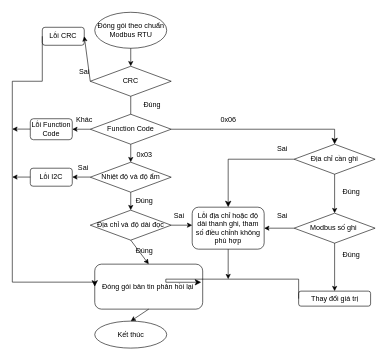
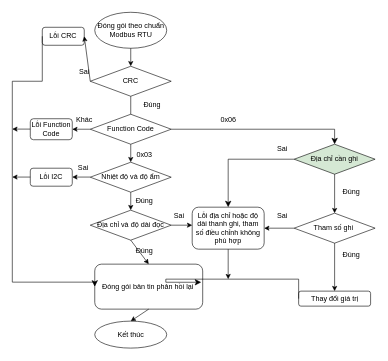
  <mxCell id="0" />
  <mxCell id="1" parent="0" />
  <mxCell id="2" value="Đóng gói theo chuẩn Modbus RTU" style="ellipse;whiteSpace=wrap;html=1;" vertex="1" parent="1"><mxGeometry x="157.5" y="20" width="120" height="60" as="geometry" /></mxCell>
  <mxCell id="3" value="CRC" style="rhombus;whiteSpace=wrap;html=1;" vertex="1" parent="1"><mxGeometry x="150" y="110" width="135" height="50" as="geometry" /></mxCell>
  <mxCell id="4" value="" style="edgeStyle=none;orthogonalLoop=1;jettySize=auto;html=1;rounded=0;exitX=0.5;exitY=1;exitDx=0;exitDy=0;entryX=0.5;entryY=0;entryDx=0;entryDy=0;" edge="1" parent="1" source="2" target="3"><mxGeometry width="100" relative="1" as="geometry"><mxPoint x="197.5" y="90" as="sourcePoint" /><mxPoint x="297.5" y="90" as="targetPoint" /><Array as="points" /></mxGeometry></mxCell>
  <mxCell id="5" value="Function Code" style="rhombus;whiteSpace=wrap;html=1;" vertex="1" parent="1"><mxGeometry x="150" y="190" width="135" height="50" as="geometry" /></mxCell>
  <mxCell id="6" value="" style="edgeStyle=none;orthogonalLoop=1;jettySize=auto;html=1;rounded=0;exitX=0.5;exitY=1;exitDx=0;exitDy=0;entryX=0.5;entryY=0;entryDx=0;entryDy=0;endArrow=none;" edge="1" parent="1" source="3" target="5"><mxGeometry width="100" relative="1" as="geometry"><mxPoint x="187.5" y="170" as="sourcePoint" /><mxPoint x="287.5" y="170" as="targetPoint" /><Array as="points" /></mxGeometry></mxCell>
  <mxCell id="7" value="Nhiệt độ và độ ẩm" style="rhombus;whiteSpace=wrap;html=1;" vertex="1" parent="1"><mxGeometry x="150" y="270" width="135" height="50" as="geometry" /></mxCell>
  <mxCell id="8" value="Địa chỉ và độ dài đọc" style="rhombus;whiteSpace=wrap;html=1;" vertex="1" parent="1"><mxGeometry x="150" y="350" width="135" height="50" as="geometry" /></mxCell>
  <mxCell id="9" value="Đóng gói bản tin phản hồi lại&amp;nbsp;" style="rounded=1;whiteSpace=wrap;html=1;" vertex="1" parent="1"><mxGeometry x="157.5" y="440" width="180" height="75" as="geometry" /></mxCell>
  <mxCell id="10" value="Kết thúc" style="ellipse;whiteSpace=wrap;html=1;" vertex="1" parent="1"><mxGeometry x="157.5" y="535" width="120" height="45" as="geometry" /></mxCell>
  <mxCell id="11" value="" style="edgeStyle=none;orthogonalLoop=1;jettySize=auto;html=1;rounded=0;entryX=0.5;entryY=0;entryDx=0;entryDy=0;" edge="1" parent="1" target="7"><mxGeometry width="100" relative="1" as="geometry"><mxPoint x="217.5" y="240" as="sourcePoint" /><mxPoint x="277.5" y="240" as="targetPoint" /><Array as="points" /></mxGeometry></mxCell>
  <mxCell id="12" value="" style="edgeStyle=none;orthogonalLoop=1;jettySize=auto;html=1;rounded=0;exitX=0.5;exitY=1;exitDx=0;exitDy=0;entryX=0.5;entryY=0;entryDx=0;entryDy=0;" edge="1" parent="1" source="7" target="8"><mxGeometry width="100" relative="1" as="geometry"><mxPoint x="187.5" y="320" as="sourcePoint" /><mxPoint x="287.5" y="320" as="targetPoint" /><Array as="points" /></mxGeometry></mxCell>
  <mxCell id="13" value="" style="edgeStyle=none;orthogonalLoop=1;jettySize=auto;html=1;rounded=0;exitX=0.5;exitY=1;exitDx=0;exitDy=0;entryX=0.5;entryY=0;entryDx=0;entryDy=0;" edge="1" parent="1" source="8" target="9"><mxGeometry width="100" relative="1" as="geometry"><mxPoint x="197.5" y="430" as="sourcePoint" /><mxPoint x="297.5" y="430" as="targetPoint" /><Array as="points" /></mxGeometry></mxCell>
  <mxCell id="14" value="" style="edgeStyle=none;orthogonalLoop=1;jettySize=auto;html=1;rounded=0;exitX=0.5;exitY=1;exitDx=0;exitDy=0;entryX=0.5;entryY=0;entryDx=0;entryDy=0;" edge="1" parent="1" source="9" target="10"><mxGeometry width="100" relative="1" as="geometry"><mxPoint x="187.5" y="510" as="sourcePoint" /><mxPoint x="287.5" y="510" as="targetPoint" /><Array as="points" /></mxGeometry></mxCell>
- <mxCell id="15" value="Địa chỉ cần ghi" style="rhombus;whiteSpace=wrap;html=1;" vertex="1" parent="1"><mxGeometry x="490" y="240" width="135" height="50" as="geometry" /></mxCell>
- <mxCell id="16" value="Modbus số ghi&amp;nbsp;" style="rhombus;whiteSpace=wrap;html=1;" vertex="1" parent="1"><mxGeometry x="490" y="355" width="135" height="50" as="geometry" /></mxCell>
+ <mxCell id="15" value="Địa chỉ cần ghi" style="rhombus;whiteSpace=wrap;html=1;fillColor=#d5e8d4;" vertex="1" parent="1"><mxGeometry x="490" y="240" width="135" height="50" as="geometry" /></mxCell>
+ <mxCell id="16" value="Tham số ghi&amp;nbsp;" style="rhombus;whiteSpace=wrap;html=1;" vertex="1" parent="1"><mxGeometry x="490" y="355" width="135" height="50" as="geometry" /></mxCell>
  <mxCell id="17" value="Thay đổi giá trị" style="rounded=1;whiteSpace=wrap;html=1;" vertex="1" parent="1"><mxGeometry x="497.5" y="485" width="120" height="25" as="geometry" /></mxCell>
  <mxCell id="18" value="Lỗi CRC" style="rounded=1;whiteSpace=wrap;html=1;" vertex="1" parent="1"><mxGeometry x="70" y="45" width="70" height="30" as="geometry" /></mxCell>
  <mxCell id="19" value="" style="edgeStyle=segmentEdgeStyle;endArrow=classic;html=1;curved=0;rounded=0;endSize=8;startSize=8;sourcePerimeterSpacing=0;targetPerimeterSpacing=0;exitX=0;exitY=0.5;exitDx=0;exitDy=0;entryX=0;entryY=0.5;entryDx=0;entryDy=0;" edge="1" parent="1" source="18" target="9"><mxGeometry width="100" relative="1" as="geometry"><mxPoint x="50" y="375" as="sourcePoint" /><mxPoint x="150" y="415" as="targetPoint" /><Array as="points"><mxPoint x="20" y="135" /><mxPoint x="20" y="470" /></Array></mxGeometry></mxCell>
  <mxCell id="20" value="Lỗi Function Code" style="rounded=1;whiteSpace=wrap;html=1;" vertex="1" parent="1"><mxGeometry x="50" y="197.5" width="70" height="35" as="geometry" /></mxCell>
  <mxCell id="21" value="" style="edgeStyle=none;orthogonalLoop=1;jettySize=auto;html=1;rounded=0;exitX=0;exitY=0.5;exitDx=0;exitDy=0;entryX=1;entryY=0.5;entryDx=0;entryDy=0;" edge="1" parent="1" source="3" target="18"><mxGeometry width="100" relative="1" as="geometry"><mxPoint x="90" y="145" as="sourcePoint" /><mxPoint x="70" y="175" as="targetPoint" /><Array as="points" /></mxGeometry></mxCell>
  <mxCell id="22" value="Lỗi I2C" style="rounded=1;whiteSpace=wrap;html=1;" vertex="1" parent="1"><mxGeometry x="50" y="280" width="70" height="30" as="geometry" /></mxCell>
  <mxCell id="23" value="Lỗi địa chỉ hoặc độ dài thanh ghi, tham số điều chỉnh không phù hợp" style="rounded=1;whiteSpace=wrap;html=1;" vertex="1" parent="1"><mxGeometry x="320" y="345" width="120" height="70" as="geometry" /></mxCell>
  <mxCell id="24" value="" style="edgeStyle=none;orthogonalLoop=1;jettySize=auto;html=1;rounded=0;entryX=1;entryY=0.5;entryDx=0;entryDy=0;exitX=0;exitY=0.5;exitDx=0;exitDy=0;" edge="1" parent="1" source="5" target="20"><mxGeometry width="100" relative="1" as="geometry"><mxPoint x="90" y="175" as="sourcePoint" /><mxPoint x="190" y="175" as="targetPoint" /><Array as="points" /></mxGeometry></mxCell>
  <mxCell id="25" value="" style="edgeStyle=none;orthogonalLoop=1;jettySize=auto;html=1;rounded=0;entryX=1;entryY=0.5;entryDx=0;entryDy=0;exitX=0;exitY=0.5;exitDx=0;exitDy=0;" edge="1" parent="1"><mxGeometry width="100" relative="1" as="geometry"><mxPoint x="50" y="214.78" as="sourcePoint" /><mxPoint x="20" y="214.78" as="targetPoint" /><Array as="points" /></mxGeometry></mxCell>
  <mxCell id="26" value="" style="edgeStyle=none;orthogonalLoop=1;jettySize=auto;html=1;rounded=0;entryX=1;entryY=0.5;entryDx=0;entryDy=0;exitX=0;exitY=0.5;exitDx=0;exitDy=0;" edge="1" parent="1"><mxGeometry width="100" relative="1" as="geometry"><mxPoint x="150" y="294.78" as="sourcePoint" /><mxPoint x="120" y="294.78" as="targetPoint" /><Array as="points" /></mxGeometry></mxCell>
  <mxCell id="27" value="" style="edgeStyle=none;orthogonalLoop=1;jettySize=auto;html=1;rounded=0;entryX=1;entryY=0.5;entryDx=0;entryDy=0;exitX=0;exitY=0.5;exitDx=0;exitDy=0;" edge="1" parent="1"><mxGeometry width="100" relative="1" as="geometry"><mxPoint x="50" y="294.78" as="sourcePoint" /><mxPoint x="20" y="294.78" as="targetPoint" /><Array as="points" /></mxGeometry></mxCell>
  <mxCell id="28" value="" style="edgeStyle=none;orthogonalLoop=1;jettySize=auto;html=1;rounded=0;exitX=0.5;exitY=1;exitDx=0;exitDy=0;entryX=0.5;entryY=0;entryDx=0;entryDy=0;" edge="1" parent="1" source="15" target="16"><mxGeometry width="100" relative="1" as="geometry"><mxPoint x="470" y="305" as="sourcePoint" /><mxPoint x="560" y="315" as="targetPoint" /><Array as="points" /></mxGeometry></mxCell>
  <mxCell id="29" value="" style="edgeStyle=none;orthogonalLoop=1;jettySize=auto;html=1;rounded=0;entryX=0.5;entryY=0;entryDx=0;entryDy=0;exitX=0.5;exitY=1;exitDx=0;exitDy=0;" edge="1" parent="1" source="16" target="17"><mxGeometry width="100" relative="1" as="geometry"><mxPoint x="460" y="375" as="sourcePoint" /><mxPoint x="560" y="375" as="targetPoint" /><Array as="points" /></mxGeometry></mxCell>
  <mxCell id="30" value="" style="edgeStyle=segmentEdgeStyle;endArrow=classic;html=1;curved=0;rounded=0;endSize=8;startSize=8;sourcePerimeterSpacing=0;targetPerimeterSpacing=0;exitX=0;exitY=0.5;exitDx=0;exitDy=0;entryX=0.986;entryY=0.403;entryDx=0;entryDy=0;entryPerimeter=0;" edge="1" parent="1" source="17" target="9"><mxGeometry width="100" relative="1" as="geometry"><mxPoint x="460" y="565" as="sourcePoint" /><mxPoint x="560" y="605" as="targetPoint" /><Array as="points"><mxPoint x="497" y="465" /><mxPoint x="276" y="465" /></Array></mxGeometry></mxCell>
  <mxCell id="31" value="" style="edgeStyle=none;orthogonalLoop=1;jettySize=auto;html=1;rounded=0;exitX=1;exitY=0.5;exitDx=0;exitDy=0;entryX=0;entryY=0.429;entryDx=0;entryDy=0;entryPerimeter=0;" edge="1" parent="1" source="8" target="23"><mxGeometry width="100" relative="1" as="geometry"><mxPoint x="280" y="325" as="sourcePoint" /><mxPoint x="380" y="325" as="targetPoint" /><Array as="points" /></mxGeometry></mxCell>
  <mxCell id="32" value="" style="edgeStyle=segmentEdgeStyle;endArrow=classic;html=1;curved=0;rounded=0;endSize=8;startSize=8;sourcePerimeterSpacing=0;targetPerimeterSpacing=0;entryX=0.5;entryY=0;entryDx=0;entryDy=0;exitX=0;exitY=0.5;exitDx=0;exitDy=0;" edge="1" parent="1" source="15" target="23"><mxGeometry width="100" relative="1" as="geometry"><mxPoint x="360" y="255" as="sourcePoint" /><mxPoint x="460" y="295" as="targetPoint" /><Array as="points"><mxPoint x="380" y="265" /></Array></mxGeometry></mxCell>
  <mxCell id="33" value="Sai" style="text;html=1;align=center;verticalAlign=middle;resizable=0;points=[];autosize=1;strokeColor=none;fillColor=none;" vertex="1" parent="1"><mxGeometry x="120" y="105" width="40" height="30" as="geometry" /></mxCell>
  <mxCell id="34" value="Đúng" style="text;html=1;align=center;verticalAlign=middle;resizable=0;points=[];autosize=1;strokeColor=none;fillColor=none;" vertex="1" parent="1"><mxGeometry x="227.5" y="160" width="50" height="30" as="geometry" /></mxCell>
  <mxCell id="35" value="0x06" style="text;html=1;align=center;verticalAlign=middle;resizable=0;points=[];autosize=1;strokeColor=none;fillColor=none;" vertex="1" parent="1"><mxGeometry x="355" y="185" width="50" height="30" as="geometry" /></mxCell>
  <mxCell id="36" value="0x03" style="text;html=1;align=center;verticalAlign=middle;resizable=0;points=[];autosize=1;strokeColor=none;fillColor=none;" vertex="1" parent="1"><mxGeometry x="215" y="243" width="50" height="30" as="geometry" /></mxCell>
  <mxCell id="37" value="Khác" style="text;html=1;align=center;verticalAlign=middle;resizable=0;points=[];autosize=1;strokeColor=none;fillColor=none;" vertex="1" parent="1"><mxGeometry x="115" y="185" width="50" height="30" as="geometry" /></mxCell>
  <mxCell id="38" value="Đúng" style="text;html=1;align=center;verticalAlign=middle;resizable=0;points=[];autosize=1;strokeColor=none;fillColor=none;" vertex="1" parent="1"><mxGeometry x="215" y="320" width="50" height="30" as="geometry" /></mxCell>
  <mxCell id="39" value="Sai" style="text;html=1;align=center;verticalAlign=middle;resizable=0;points=[];autosize=1;strokeColor=none;fillColor=none;" vertex="1" parent="1"><mxGeometry x="117.5" y="265" width="40" height="30" as="geometry" /></mxCell>
  <mxCell id="40" value="" style="edgeStyle=segmentEdgeStyle;endArrow=classic;html=1;curved=0;rounded=0;endSize=8;startSize=8;sourcePerimeterSpacing=0;targetPerimeterSpacing=0;entryX=0.5;entryY=0;entryDx=0;entryDy=0;exitX=1;exitY=0.5;exitDx=0;exitDy=0;" edge="1" parent="1" source="5" target="15"><mxGeometry width="100" relative="1" as="geometry"><mxPoint x="290" y="225" as="sourcePoint" /><mxPoint x="380" y="245" as="targetPoint" /><Array as="points"><mxPoint x="558" y="215" /></Array></mxGeometry></mxCell>
  <mxCell id="41" value="" style="edgeStyle=none;orthogonalLoop=1;jettySize=auto;html=1;rounded=0;entryX=1;entryY=0.5;entryDx=0;entryDy=0;exitX=0;exitY=0.5;exitDx=0;exitDy=0;" edge="1" parent="1" source="16" target="23"><mxGeometry width="100" relative="1" as="geometry"><mxPoint x="430" y="345" as="sourcePoint" /><mxPoint x="530" y="345" as="targetPoint" /><Array as="points" /></mxGeometry></mxCell>
  <mxCell id="42" value="" style="edgeStyle=none;orthogonalLoop=1;jettySize=auto;html=1;rounded=0;exitX=0.5;exitY=1;exitDx=0;exitDy=0;" edge="1" parent="1" source="23"><mxGeometry width="100" relative="1" as="geometry"><mxPoint x="330" y="435" as="sourcePoint" /><mxPoint x="380" y="465" as="targetPoint" /><Array as="points" /></mxGeometry></mxCell>
  <mxCell id="43" value="Đúng" style="text;html=1;align=center;verticalAlign=middle;resizable=0;points=[];autosize=1;strokeColor=none;fillColor=none;" vertex="1" parent="1"><mxGeometry x="560" y="305" width="50" height="30" as="geometry" /></mxCell>
  <mxCell id="44" value="Sai" style="text;html=1;align=center;verticalAlign=middle;resizable=0;points=[];autosize=1;strokeColor=none;fillColor=none;" vertex="1" parent="1"><mxGeometry x="450" y="232.5" width="40" height="30" as="geometry" /></mxCell>
  <mxCell id="45" value="Đúng" style="text;html=1;align=center;verticalAlign=middle;resizable=0;points=[];autosize=1;strokeColor=none;fillColor=none;" vertex="1" parent="1"><mxGeometry x="560" y="410" width="50" height="30" as="geometry" /></mxCell>
  <mxCell id="46" value="Sai" style="text;html=1;align=center;verticalAlign=middle;resizable=0;points=[];autosize=1;strokeColor=none;fillColor=none;" vertex="1" parent="1"><mxGeometry x="450" y="345" width="40" height="30" as="geometry" /></mxCell>
  <mxCell id="47" value="Sai" style="text;html=1;align=center;verticalAlign=middle;resizable=0;points=[];autosize=1;strokeColor=none;fillColor=none;" vertex="1" parent="1"><mxGeometry x="277.5" y="345" width="40" height="30" as="geometry" /></mxCell>
  <mxCell id="48" value="Đúng" style="text;html=1;align=center;verticalAlign=middle;resizable=0;points=[];autosize=1;strokeColor=none;fillColor=none;" vertex="1" parent="1"><mxGeometry x="215" y="403" width="50" height="30" as="geometry" /></mxCell>
